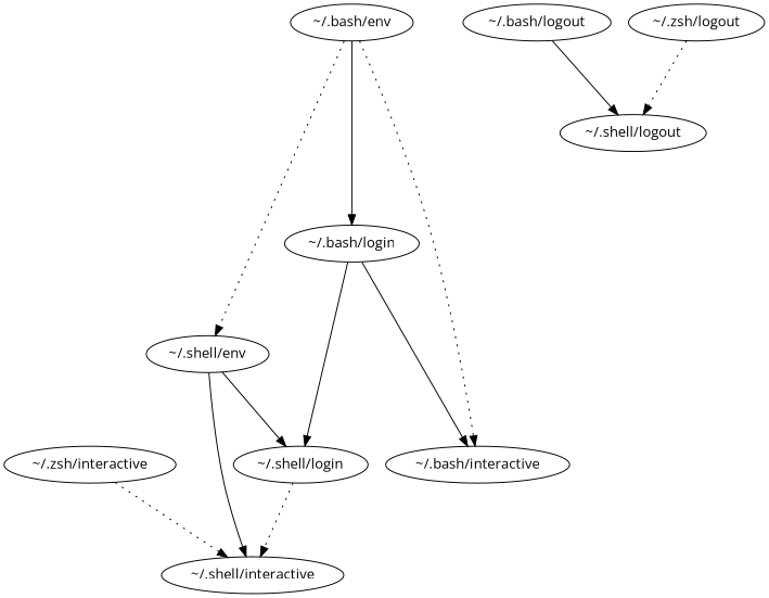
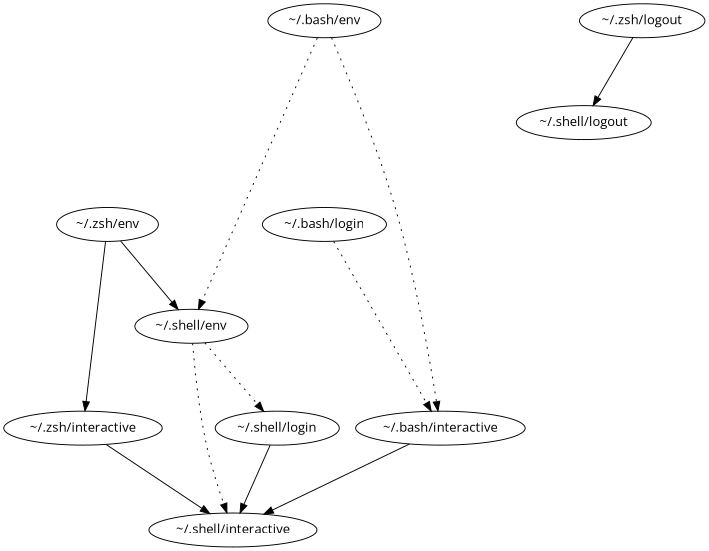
  digraph {
    fontname="Open Sans"
    ranksep=1
    node [fontname="Open Sans"]
    edge [fontname="Open Sans" style=solid minlen=1]
    n1 [label="~/.shell/env"]
    n2 [label="~/.shell/login"]
    n3 [label="~/.shell/interactive"]
    n4 [label="~/.shell/logout"]
    n5 [label="~/.bash/env"]
    n6 [label="~/.bash/login"]
    n7 [label="~/.bash/interactive"]
-   n8 [label="~/.bash/logout"]
+   n9 [label="~/.zsh/env"]
    n10 [label="~/.zsh/interactive"]
    n11 [label="~/.zsh/logout"]
-   n1 -> n2 [minlen=""]
-   n1 -> n3 [minlen=""]
-   n2 -> n3 [style=dotted minlen=""]
+   n1 -> n2 [style=dotted minlen=""]
+   n1 -> n3 [style=dotted minlen=""]
+   n2 -> n3 [minlen=""]
    n5 -> n1 [style=dotted]
-   n5 -> n6 [minlen=2]
    n5 -> n7 [minlen=2 style=dotted]
-   n6 -> n2
-   n6 -> n7 [minlen=2]
-   n8 -> n4
-   n10 -> n3 [style=dotted]
-   n11 -> n4 [style=dotted]
+   n6 -> n7 [minlen=2 style=dotted]
+   n7 -> n3
+   n9 -> n1
+   n9 -> n10 [minlen=2]
+   n10 -> n3
+   n11 -> n4
  }
